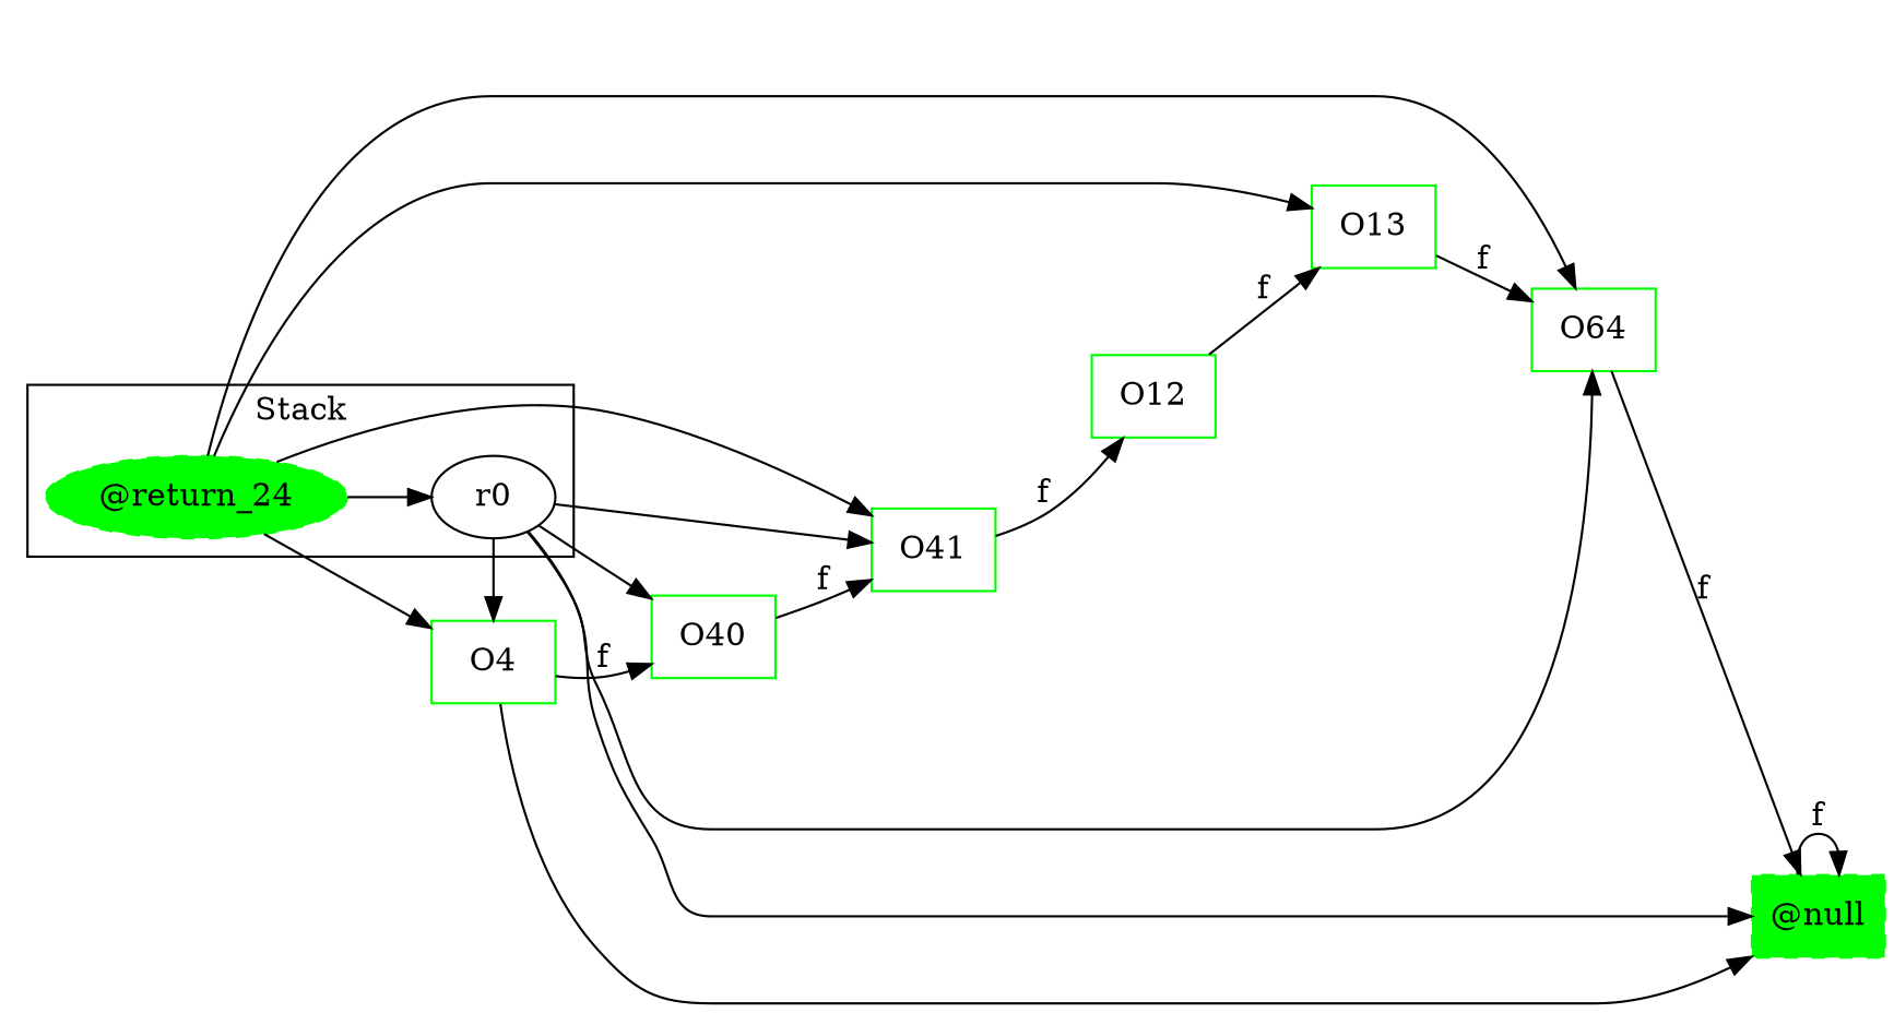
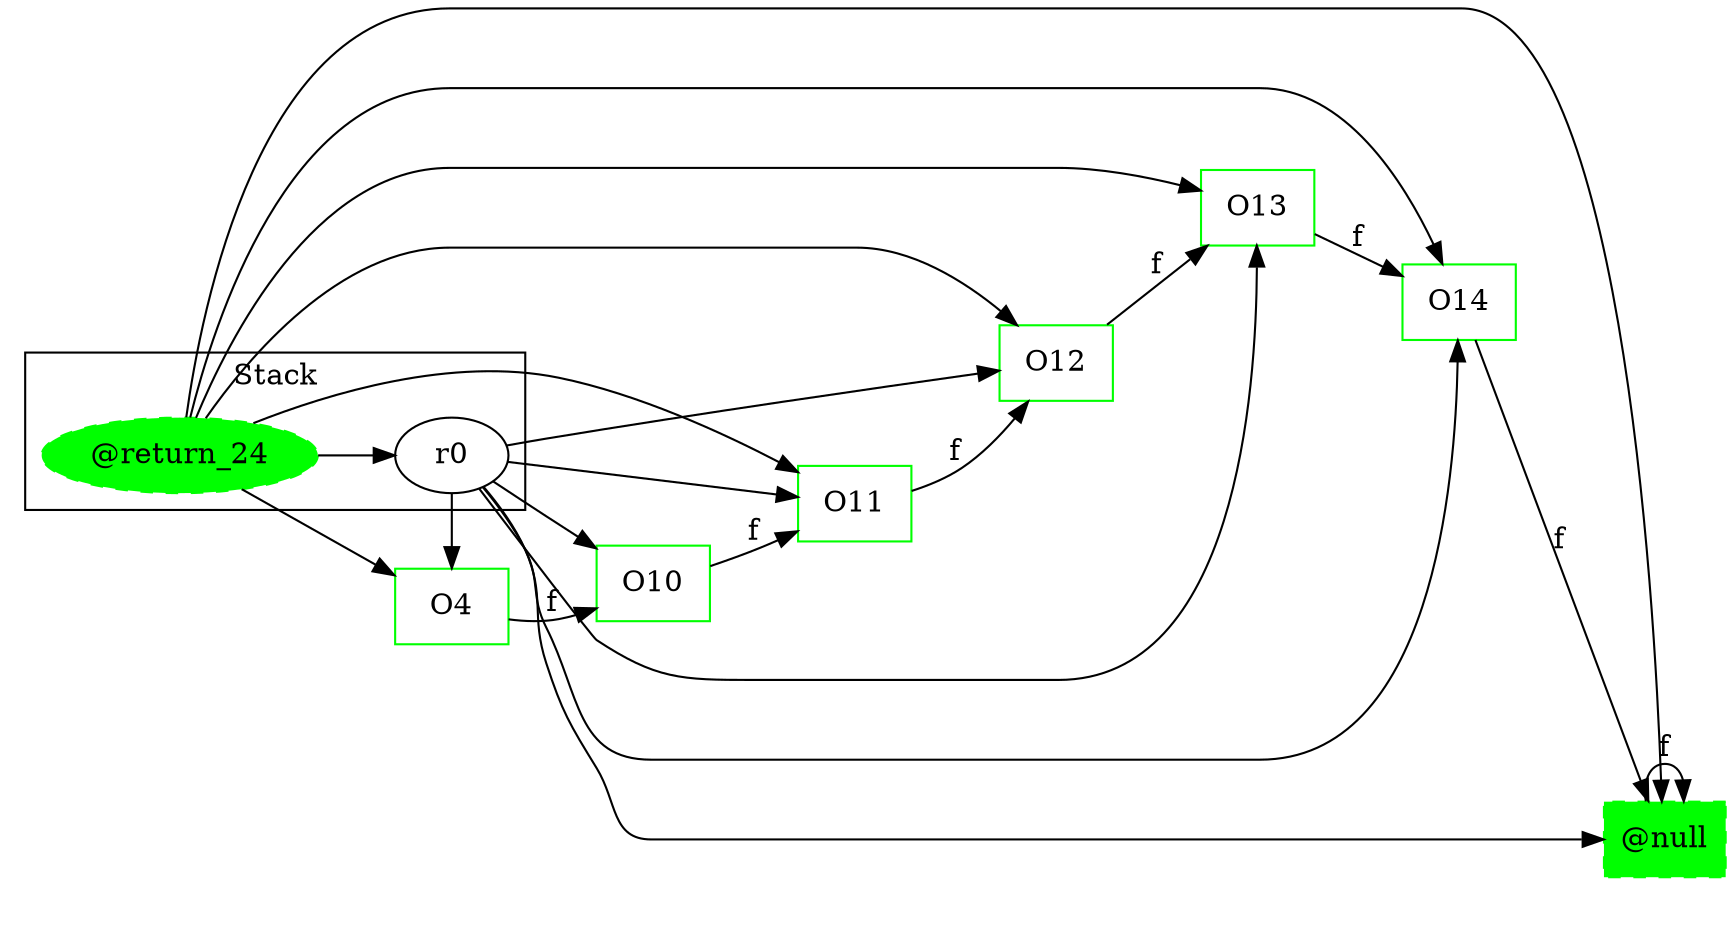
  digraph {
    rankDir=LR
    rankdir=LR
    node [color=green shape=box]
    r0 [color="" shape=""]
    "@return_24" [style="filled,dashed" shape=""]
    O13
    O12
-   O14 [label=O64]
+   O14
    "@null" [style="filled,dashed"]
    n7 [label=O4]
-   O11 [label=O41]
-   O10 [label=O40]
+   O11
+   O10
    subgraph cluster_1 {
      label=Stack
      r0
      "@return_24"
    }
+   r0 -> O13
+   r0 -> O12
    r0 -> O14
    r0 -> "@null"
    r0 -> n7
    r0 -> O11
    r0 -> O10
    "@return_24" -> r0
    "@return_24" -> O13
+   "@return_24" -> O12
    "@return_24" -> O14
-   n7 -> "@null"
+   "@return_24" -> "@null"
    "@return_24" -> n7
    "@return_24" -> O11
    O13 -> O14 [label=f weight=0.2]
    O12 -> O13 [label=f weight=0.2]
    O14 -> "@null" [label=f weight=0.2]
    "@null" -> "@null" [label=f weight=0.2]
    n7 -> O10 [label=f weight=0.2]
    O11 -> O12 [label=f weight=0.2]
    O10 -> O11 [label=f weight=0.2]
  }
